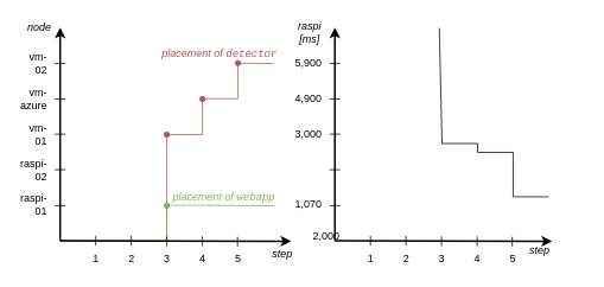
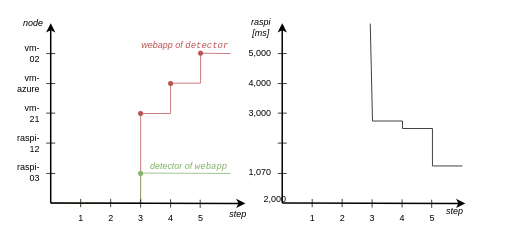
  <mxCell id="0" />
  <mxCell id="1" parent="0" />
  <mxCell id="2" value="" style="group" parent="1" vertex="1" connectable="0"><mxGeometry x="326" y="26" width="329.5" height="275" as="geometry" /></mxCell>
  <mxCell id="3" value="" style="group" parent="2" vertex="1" connectable="0"><mxGeometry width="329.5" height="275" as="geometry" /></mxCell>
  <mxCell id="4" value="" style="endArrow=classic;html=1;strokeWidth=2;" parent="3" edge="1"><mxGeometry width="50" height="50" relative="1" as="geometry"><mxPoint x="49.5" y="244.5" as="sourcePoint" /><mxPoint x="49.5" y="4.5" as="targetPoint" /></mxGeometry></mxCell>
  <mxCell id="5" value="1,070" style="text;html=1;strokeColor=none;fillColor=none;align=right;verticalAlign=middle;whiteSpace=wrap;rounded=0;fontFamily=Helvetica;" parent="3" vertex="1"><mxGeometry x="6.5" y="194" width="30" height="20" as="geometry" /></mxCell>
  <mxCell id="6" value="2,000" style="text;html=1;strokeColor=none;fillColor=none;align=right;verticalAlign=middle;whiteSpace=wrap;rounded=0;fontFamily=Helvetica;" parent="3" vertex="1"><mxGeometry x="26.5" y="230" width="30" height="20" as="geometry" /></mxCell>
  <mxCell id="7" value="3,000" style="text;html=1;strokeColor=none;fillColor=none;align=right;verticalAlign=middle;whiteSpace=wrap;rounded=0;fontFamily=Helvetica;" parent="3" vertex="1"><mxGeometry x="6.5" y="115" width="30" height="20" as="geometry" /></mxCell>
- <mxCell id="8" value="5,900" style="text;html=1;strokeColor=none;fillColor=none;align=right;verticalAlign=middle;whiteSpace=wrap;rounded=0;fontFamily=Helvetica;" parent="3" vertex="1"><mxGeometry x="6.5" y="35" width="30" height="20" as="geometry" /></mxCell>
- <mxCell id="9" value="4,900" style="text;html=1;strokeColor=none;fillColor=none;align=right;verticalAlign=middle;whiteSpace=wrap;rounded=0;fontFamily=Helvetica;" parent="3" vertex="1"><mxGeometry x="6.5" y="75" width="30" height="20" as="geometry" /></mxCell>
+ <mxCell id="8" value="5,000" style="text;html=1;strokeColor=none;fillColor=none;align=right;verticalAlign=middle;whiteSpace=wrap;rounded=0;fontFamily=Helvetica;" parent="3" vertex="1"><mxGeometry x="6.5" y="35" width="30" height="20" as="geometry" /></mxCell>
+ <mxCell id="9" value="4,000" style="text;html=1;strokeColor=none;fillColor=none;align=right;verticalAlign=middle;whiteSpace=wrap;rounded=0;fontFamily=Helvetica;" parent="3" vertex="1"><mxGeometry x="6.5" y="75" width="30" height="20" as="geometry" /></mxCell>
  <mxCell id="10" value="" style="endArrow=none;html=1;strokeWidth=1;fontFamily=Courier New;arcSize=20;" parent="3" edge="1"><mxGeometry width="50" height="50" relative="1" as="geometry"><mxPoint x="89.5" y="250" as="sourcePoint" /><mxPoint x="89.5" y="239" as="targetPoint" /></mxGeometry></mxCell>
  <mxCell id="11" value="1" style="text;html=1;strokeColor=none;fillColor=none;align=center;verticalAlign=middle;whiteSpace=wrap;rounded=0;fontFamily=Helvetica;" parent="3" vertex="1"><mxGeometry x="79.5" y="255" width="20" height="20" as="geometry" /></mxCell>
  <mxCell id="12" value="2" style="text;html=1;strokeColor=none;fillColor=none;align=center;verticalAlign=middle;whiteSpace=wrap;rounded=0;fontFamily=Helvetica;" parent="3" vertex="1"><mxGeometry x="119.5" y="255" width="20" height="20" as="geometry" /></mxCell>
  <mxCell id="13" value="3" style="text;html=1;strokeColor=none;fillColor=none;align=center;verticalAlign=middle;whiteSpace=wrap;rounded=0;fontFamily=Helvetica;" parent="3" vertex="1"><mxGeometry x="159.5" y="255" width="20" height="20" as="geometry" /></mxCell>
  <mxCell id="14" value="4" style="text;html=1;strokeColor=none;fillColor=none;align=center;verticalAlign=middle;whiteSpace=wrap;rounded=0;fontFamily=Helvetica;" parent="3" vertex="1"><mxGeometry x="199.5" y="255" width="20" height="20" as="geometry" /></mxCell>
  <mxCell id="15" value="5" style="text;html=1;strokeColor=none;fillColor=none;align=center;verticalAlign=middle;whiteSpace=wrap;rounded=0;fontFamily=Helvetica;" parent="3" vertex="1"><mxGeometry x="239.5" y="255" width="20" height="20" as="geometry" /></mxCell>
  <mxCell id="16" value="" style="endArrow=classic;html=1;strokeWidth=2;" parent="3" edge="1"><mxGeometry width="50" height="50" relative="1" as="geometry"><mxPoint x="49.5" y="244.5" as="sourcePoint" /><mxPoint x="294" y="245" as="targetPoint" /></mxGeometry></mxCell>
  <mxCell id="17" value="raspi [ms]" style="text;html=1;strokeColor=none;fillColor=none;align=center;verticalAlign=middle;whiteSpace=wrap;rounded=0;fontStyle=2" parent="3" vertex="1"><mxGeometry width="43" height="20" as="geometry" /></mxCell>
  <mxCell id="18" value="step" style="text;html=1;strokeColor=none;fillColor=none;align=center;verticalAlign=middle;whiteSpace=wrap;rounded=0;fontStyle=2" parent="3" vertex="1"><mxGeometry x="265" y="245" width="30" height="20" as="geometry" /></mxCell>
  <mxCell id="19" value="" style="endArrow=none;html=1;strokeWidth=1;fontFamily=Courier New;arcSize=20;" parent="3" edge="1"><mxGeometry width="50" height="50" relative="1" as="geometry"><mxPoint x="129.5" y="250" as="sourcePoint" /><mxPoint x="129.5" y="239" as="targetPoint" /></mxGeometry></mxCell>
  <mxCell id="20" value="" style="endArrow=none;html=1;strokeWidth=1;fontFamily=Courier New;arcSize=20;" parent="3" edge="1"><mxGeometry width="50" height="50" relative="1" as="geometry"><mxPoint x="209.5" y="250.5" as="sourcePoint" /><mxPoint x="209.5" y="239.5" as="targetPoint" /></mxGeometry></mxCell>
  <mxCell id="21" value="" style="endArrow=none;html=1;strokeWidth=1;fontFamily=Courier New;arcSize=20;" parent="3" edge="1"><mxGeometry width="50" height="50" relative="1" as="geometry"><mxPoint x="169.5" y="250.5" as="sourcePoint" /><mxPoint x="169.5" y="239.5" as="targetPoint" /></mxGeometry></mxCell>
  <mxCell id="22" value="" style="endArrow=none;html=1;strokeWidth=1;fontFamily=Courier New;arcSize=20;" parent="3" edge="1"><mxGeometry width="50" height="50" relative="1" as="geometry"><mxPoint x="249" y="251" as="sourcePoint" /><mxPoint x="249" y="240" as="targetPoint" /></mxGeometry></mxCell>
  <mxCell id="23" value="" style="endArrow=none;html=1;strokeWidth=1;fontFamily=Courier New;arcSize=20;" parent="3" edge="1"><mxGeometry width="50" height="50" relative="1" as="geometry"><mxPoint x="43.5" y="205" as="sourcePoint" /><mxPoint x="55.5" y="205" as="targetPoint" /></mxGeometry></mxCell>
  <mxCell id="24" value="" style="endArrow=none;html=1;strokeWidth=1;fontFamily=Courier New;arcSize=20;" parent="3" edge="1"><mxGeometry width="50" height="50" relative="1" as="geometry"><mxPoint x="43.5" y="164.5" as="sourcePoint" /><mxPoint x="55.5" y="164.5" as="targetPoint" /></mxGeometry></mxCell>
  <mxCell id="25" value="" style="endArrow=none;html=1;strokeWidth=1;fontFamily=Courier New;arcSize=20;" parent="3" edge="1"><mxGeometry width="50" height="50" relative="1" as="geometry"><mxPoint x="43.5" y="124.5" as="sourcePoint" /><mxPoint x="55.5" y="124.5" as="targetPoint" /></mxGeometry></mxCell>
  <mxCell id="26" value="" style="endArrow=none;html=1;strokeWidth=1;fontFamily=Courier New;arcSize=20;" parent="3" edge="1"><mxGeometry width="50" height="50" relative="1" as="geometry"><mxPoint x="43.5" y="85" as="sourcePoint" /><mxPoint x="55.5" y="85" as="targetPoint" /></mxGeometry></mxCell>
  <mxCell id="27" value="" style="endArrow=none;html=1;strokeWidth=1;fontFamily=Courier New;arcSize=20;" parent="3" edge="1"><mxGeometry width="50" height="50" relative="1" as="geometry"><mxPoint x="43.5" y="45" as="sourcePoint" /><mxPoint x="55.5" y="45" as="targetPoint" /></mxGeometry></mxCell>
  <mxCell id="28" value="" style="endArrow=none;html=1;fontFamily=Helvetica;fontSize=10;fontColor=#82B366;" parent="3" edge="1"><mxGeometry width="50" height="50" relative="1" as="geometry"><mxPoint x="167" y="5" as="sourcePoint" /><mxPoint x="170" y="135" as="targetPoint" /></mxGeometry></mxCell>
  <mxCell id="29" value="" style="endArrow=none;html=1;fontFamily=Helvetica;fontSize=10;fontColor=#82B366;rounded=0;" parent="3" edge="1"><mxGeometry width="50" height="50" relative="1" as="geometry"><mxPoint x="170" y="135" as="sourcePoint" /><mxPoint x="210" y="145" as="targetPoint" /><Array as="points"><mxPoint x="210" y="135" /></Array></mxGeometry></mxCell>
  <mxCell id="30" value="" style="endArrow=none;html=1;fontFamily=Helvetica;fontSize=10;fontColor=#82B366;rounded=0;" parent="2" edge="1"><mxGeometry width="50" height="50" relative="1" as="geometry"><mxPoint x="250" y="195" as="sourcePoint" /><mxPoint x="210" y="145" as="targetPoint" /><Array as="points"><mxPoint x="250" y="145" /></Array></mxGeometry></mxCell>
  <mxCell id="31" value="" style="endArrow=none;html=1;fontFamily=Helvetica;fontSize=10;fontColor=#82B366;rounded=0;" parent="2" edge="1"><mxGeometry width="50" height="50" relative="1" as="geometry"><mxPoint x="290" y="195" as="sourcePoint" /><mxPoint x="250" y="195" as="targetPoint" /><Array as="points" /></mxGeometry></mxCell>
  <mxCell id="32" value="" style="endArrow=classic;html=1;strokeWidth=2;" parent="1" edge="1"><mxGeometry width="50" height="50" relative="1" as="geometry"><mxPoint x="66.5" y="270.5" as="sourcePoint" /><mxPoint x="66.5" y="30.5" as="targetPoint" /></mxGeometry></mxCell>
- <mxCell id="33" value="raspi-01" style="text;html=1;strokeColor=none;fillColor=none;align=right;verticalAlign=middle;whiteSpace=wrap;rounded=0;fontFamily=Helvetica;fontSize=12;" parent="1" vertex="1"><mxGeometry x="20" y="220" width="34" height="20" as="geometry" /></mxCell>
- <mxCell id="34" value="raspi-02" style="text;html=1;strokeColor=none;fillColor=none;align=right;verticalAlign=middle;whiteSpace=wrap;rounded=0;fontFamily=Helvetica;fontSize=12;" parent="1" vertex="1"><mxGeometry x="20" y="181" width="34" height="20" as="geometry" /></mxCell>
- <mxCell id="35" value="vm-01" style="text;html=1;strokeColor=none;fillColor=none;align=right;verticalAlign=middle;whiteSpace=wrap;rounded=0;fontFamily=Helvetica;fontSize=12;" parent="1" vertex="1"><mxGeometry x="30" y="141" width="24" height="20" as="geometry" /></mxCell>
+ <mxCell id="33" value="raspi-03" style="text;html=1;strokeColor=none;fillColor=none;align=right;verticalAlign=middle;whiteSpace=wrap;rounded=0;fontFamily=Helvetica;fontSize=12;" parent="1" vertex="1"><mxGeometry x="20" y="220" width="34" height="20" as="geometry" /></mxCell>
+ <mxCell id="34" value="raspi-12" style="text;html=1;strokeColor=none;fillColor=none;align=right;verticalAlign=middle;whiteSpace=wrap;rounded=0;fontFamily=Helvetica;fontSize=12;" parent="1" vertex="1"><mxGeometry x="20" y="181" width="34" height="20" as="geometry" /></mxCell>
+ <mxCell id="35" value="vm-21" style="text;html=1;strokeColor=none;fillColor=none;align=right;verticalAlign=middle;whiteSpace=wrap;rounded=0;fontFamily=Helvetica;fontSize=12;" parent="1" vertex="1"><mxGeometry x="30" y="141" width="24" height="20" as="geometry" /></mxCell>
  <mxCell id="36" value="vm-02" style="text;html=1;strokeColor=none;fillColor=none;align=right;verticalAlign=middle;whiteSpace=wrap;rounded=0;fontFamily=Helvetica;fontSize=12;" parent="1" vertex="1"><mxGeometry x="30" y="61" width="24" height="20" as="geometry" /></mxCell>
  <mxCell id="37" value="vm-azure" style="text;html=1;strokeColor=none;fillColor=none;align=right;verticalAlign=middle;whiteSpace=wrap;rounded=0;fontFamily=Helvetica;fontSize=12;" parent="1" vertex="1"><mxGeometry x="20" y="101" width="34" height="20" as="geometry" /></mxCell>
  <mxCell id="38" value="" style="endArrow=none;html=1;strokeWidth=1;fontFamily=Courier New;arcSize=20;" parent="1" edge="1"><mxGeometry width="50" height="50" relative="1" as="geometry"><mxPoint x="106.5" y="276" as="sourcePoint" /><mxPoint x="106.5" y="265" as="targetPoint" /></mxGeometry></mxCell>
  <mxCell id="39" value="1" style="text;html=1;strokeColor=none;fillColor=none;align=center;verticalAlign=middle;whiteSpace=wrap;rounded=0;fontFamily=Helvetica;" parent="1" vertex="1"><mxGeometry x="96.5" y="281" width="20" height="20" as="geometry" /></mxCell>
  <mxCell id="40" value="2" style="text;html=1;strokeColor=none;fillColor=none;align=center;verticalAlign=middle;whiteSpace=wrap;rounded=0;fontFamily=Helvetica;" parent="1" vertex="1"><mxGeometry x="136.5" y="281" width="20" height="20" as="geometry" /></mxCell>
  <mxCell id="41" value="3" style="text;html=1;strokeColor=none;fillColor=none;align=center;verticalAlign=middle;whiteSpace=wrap;rounded=0;fontFamily=Helvetica;" parent="1" vertex="1"><mxGeometry x="176.5" y="281" width="20" height="20" as="geometry" /></mxCell>
  <mxCell id="42" value="4" style="text;html=1;strokeColor=none;fillColor=none;align=center;verticalAlign=middle;whiteSpace=wrap;rounded=0;fontFamily=Helvetica;" parent="1" vertex="1"><mxGeometry x="216.5" y="281" width="20" height="20" as="geometry" /></mxCell>
  <mxCell id="43" value="5" style="text;html=1;strokeColor=none;fillColor=none;align=center;verticalAlign=middle;whiteSpace=wrap;rounded=0;fontFamily=Helvetica;" parent="1" vertex="1"><mxGeometry x="256.5" y="281" width="20" height="20" as="geometry" /></mxCell>
  <mxCell id="44" value="" style="endArrow=none;html=1;strokeWidth=1;fontFamily=Courier New;startArrow=oval;startFill=1;strokeColor=#b85450;fillColor=#f8cecc;rounded=0;" parent="1" edge="1"><mxGeometry width="50" height="50" relative="1" as="geometry"><mxPoint x="186.5" y="151" as="sourcePoint" /><mxPoint x="66.5" y="271" as="targetPoint" /><Array as="points"><mxPoint x="186.5" y="271" /></Array></mxGeometry></mxCell>
  <mxCell id="45" value="" style="endArrow=none;html=1;strokeWidth=1;fontFamily=Courier New;startArrow=oval;startFill=1;strokeColor=#b85450;fillColor=#f8cecc;rounded=0;" parent="1" edge="1"><mxGeometry width="50" height="50" relative="1" as="geometry"><mxPoint x="226.5" y="111" as="sourcePoint" /><mxPoint x="186.5" y="151" as="targetPoint" /><Array as="points"><mxPoint x="226.5" y="151" /></Array></mxGeometry></mxCell>
  <mxCell id="46" value="" style="endArrow=none;html=1;strokeWidth=1;fontFamily=Courier New;startArrow=oval;startFill=1;strokeColor=#b85450;fillColor=#f8cecc;rounded=0;" parent="1" edge="1"><mxGeometry width="50" height="50" relative="1" as="geometry"><mxPoint x="266.5" y="70.5" as="sourcePoint" /><mxPoint x="226.5" y="110.5" as="targetPoint" /><Array as="points"><mxPoint x="266.5" y="110.5" /></Array></mxGeometry></mxCell>
  <mxCell id="47" value="" style="endArrow=none;html=1;strokeWidth=1;fontFamily=Courier New;startArrow=none;startFill=0;strokeColor=#b85450;fillColor=#f8cecc;rounded=0;" parent="1" edge="1"><mxGeometry width="50" height="50" relative="1" as="geometry"><mxPoint x="306.5" y="71" as="sourcePoint" /><mxPoint x="266.5" y="70.5" as="targetPoint" /><Array as="points" /></mxGeometry></mxCell>
  <mxCell id="48" value="" style="endArrow=none;html=1;strokeWidth=1;fontFamily=Courier New;startArrow=oval;startFill=1;strokeColor=#82b366;fillColor=#d5e8d4;rounded=0;" parent="1" edge="1"><mxGeometry width="50" height="50" relative="1" as="geometry"><mxPoint x="186.5" y="231" as="sourcePoint" /><mxPoint x="66.5" y="270.5" as="targetPoint" /><Array as="points"><mxPoint x="186.5" y="270.5" /></Array></mxGeometry></mxCell>
  <mxCell id="49" value="" style="endArrow=none;html=1;strokeWidth=1;fontFamily=Courier New;startArrow=none;startFill=0;strokeColor=#82b366;fillColor=#d5e8d4;rounded=0;" parent="1" edge="1"><mxGeometry width="50" height="50" relative="1" as="geometry"><mxPoint x="306.5" y="231" as="sourcePoint" /><mxPoint x="186.5" y="230.5" as="targetPoint" /><Array as="points" /></mxGeometry></mxCell>
  <mxCell id="50" value="" style="endArrow=classic;html=1;strokeWidth=2;" parent="1" edge="1"><mxGeometry width="50" height="50" relative="1" as="geometry"><mxPoint x="66.5" y="270.5" as="sourcePoint" /><mxPoint x="326.5" y="271" as="targetPoint" /></mxGeometry></mxCell>
  <mxCell id="51" value="node" style="text;html=1;strokeColor=none;fillColor=none;align=center;verticalAlign=middle;whiteSpace=wrap;rounded=0;fontStyle=2" parent="1" vertex="1"><mxGeometry x="26.5" y="20.5" width="33" height="20" as="geometry" /></mxCell>
- <mxCell id="52" value="placement of &lt;font face=&quot;Courier New&quot; style=&quot;font-size: 12px;&quot;&gt;detector&lt;/font&gt;" style="text;html=1;strokeColor=none;fillColor=none;align=center;verticalAlign=middle;whiteSpace=wrap;rounded=0;fontColor=#B85450;fontStyle=2;fontSize=12;" parent="1" vertex="1"><mxGeometry x="180" y="50" width="132" height="20" as="geometry" /></mxCell>
- <mxCell id="53" value="placement of &lt;font face=&quot;Courier New&quot; style=&quot;font-size: 12px;&quot;&gt;webapp&lt;/font&gt;" style="text;html=1;strokeColor=none;fillColor=none;align=center;verticalAlign=middle;whiteSpace=wrap;rounded=0;fontColor=#82B366;fontStyle=2;fontSize=12;" parent="1" vertex="1"><mxGeometry x="190" y="211" width="122" height="20" as="geometry" /></mxCell>
+ <mxCell id="52" value="webapp of &lt;font face=&quot;Courier New&quot; style=&quot;font-size: 12px;&quot;&gt;detector&lt;/font&gt;" style="text;html=1;strokeColor=none;fillColor=none;align=center;verticalAlign=middle;whiteSpace=wrap;rounded=0;fontColor=#B85450;fontStyle=2;fontSize=12;" parent="1" vertex="1"><mxGeometry x="180" y="50" width="132" height="20" as="geometry" /></mxCell>
+ <mxCell id="53" value="detector of &lt;font face=&quot;Courier New&quot; style=&quot;font-size: 12px;&quot;&gt;webapp&lt;/font&gt;" style="text;html=1;strokeColor=none;fillColor=none;align=center;verticalAlign=middle;whiteSpace=wrap;rounded=0;fontColor=#82B366;fontStyle=2;fontSize=12;" parent="1" vertex="1"><mxGeometry x="190" y="211" width="122" height="20" as="geometry" /></mxCell>
  <mxCell id="54" value="step" style="text;html=1;strokeColor=none;fillColor=none;align=center;verticalAlign=middle;whiteSpace=wrap;rounded=0;fontStyle=2" parent="1" vertex="1"><mxGeometry x="302" y="275" width="29" height="20" as="geometry" /></mxCell>
  <mxCell id="55" value="" style="endArrow=none;html=1;strokeWidth=1;fontFamily=Courier New;arcSize=20;" parent="1" edge="1"><mxGeometry width="50" height="50" relative="1" as="geometry"><mxPoint x="146.5" y="276" as="sourcePoint" /><mxPoint x="146.5" y="265" as="targetPoint" /></mxGeometry></mxCell>
  <mxCell id="56" value="" style="endArrow=none;html=1;strokeWidth=1;fontFamily=Courier New;arcSize=20;" parent="1" edge="1"><mxGeometry width="50" height="50" relative="1" as="geometry"><mxPoint x="226.5" y="276.5" as="sourcePoint" /><mxPoint x="226.5" y="265.5" as="targetPoint" /></mxGeometry></mxCell>
  <mxCell id="57" value="" style="endArrow=none;html=1;strokeWidth=1;fontFamily=Courier New;arcSize=20;" parent="1" edge="1"><mxGeometry width="50" height="50" relative="1" as="geometry"><mxPoint x="186.5" y="276.5" as="sourcePoint" /><mxPoint x="186.5" y="265.5" as="targetPoint" /></mxGeometry></mxCell>
  <mxCell id="58" value="" style="endArrow=none;html=1;strokeWidth=1;fontFamily=Courier New;arcSize=20;" parent="1" edge="1"><mxGeometry width="50" height="50" relative="1" as="geometry"><mxPoint x="266" y="277" as="sourcePoint" /><mxPoint x="266" y="266" as="targetPoint" /></mxGeometry></mxCell>
  <mxCell id="59" value="" style="endArrow=none;html=1;strokeWidth=1;fontFamily=Courier New;arcSize=20;" parent="1" edge="1"><mxGeometry width="50" height="50" relative="1" as="geometry"><mxPoint x="60.5" y="231" as="sourcePoint" /><mxPoint x="72.5" y="231" as="targetPoint" /></mxGeometry></mxCell>
  <mxCell id="60" value="" style="endArrow=none;html=1;strokeWidth=1;fontFamily=Courier New;arcSize=20;" parent="1" edge="1"><mxGeometry width="50" height="50" relative="1" as="geometry"><mxPoint x="60.5" y="190.5" as="sourcePoint" /><mxPoint x="72.5" y="190.5" as="targetPoint" /></mxGeometry></mxCell>
  <mxCell id="61" value="" style="endArrow=none;html=1;strokeWidth=1;fontFamily=Courier New;arcSize=20;" parent="1" edge="1"><mxGeometry width="50" height="50" relative="1" as="geometry"><mxPoint x="60.5" y="150.5" as="sourcePoint" /><mxPoint x="72.5" y="150.5" as="targetPoint" /></mxGeometry></mxCell>
  <mxCell id="62" value="" style="endArrow=none;html=1;strokeWidth=1;fontFamily=Courier New;arcSize=20;" parent="1" edge="1"><mxGeometry width="50" height="50" relative="1" as="geometry"><mxPoint x="60.5" y="111" as="sourcePoint" /><mxPoint x="72.5" y="111" as="targetPoint" /></mxGeometry></mxCell>
  <mxCell id="63" value="" style="endArrow=none;html=1;strokeWidth=1;fontFamily=Courier New;arcSize=20;" parent="1" edge="1"><mxGeometry width="50" height="50" relative="1" as="geometry"><mxPoint x="60.5" y="71" as="sourcePoint" /><mxPoint x="72.5" y="71" as="targetPoint" /></mxGeometry></mxCell>
